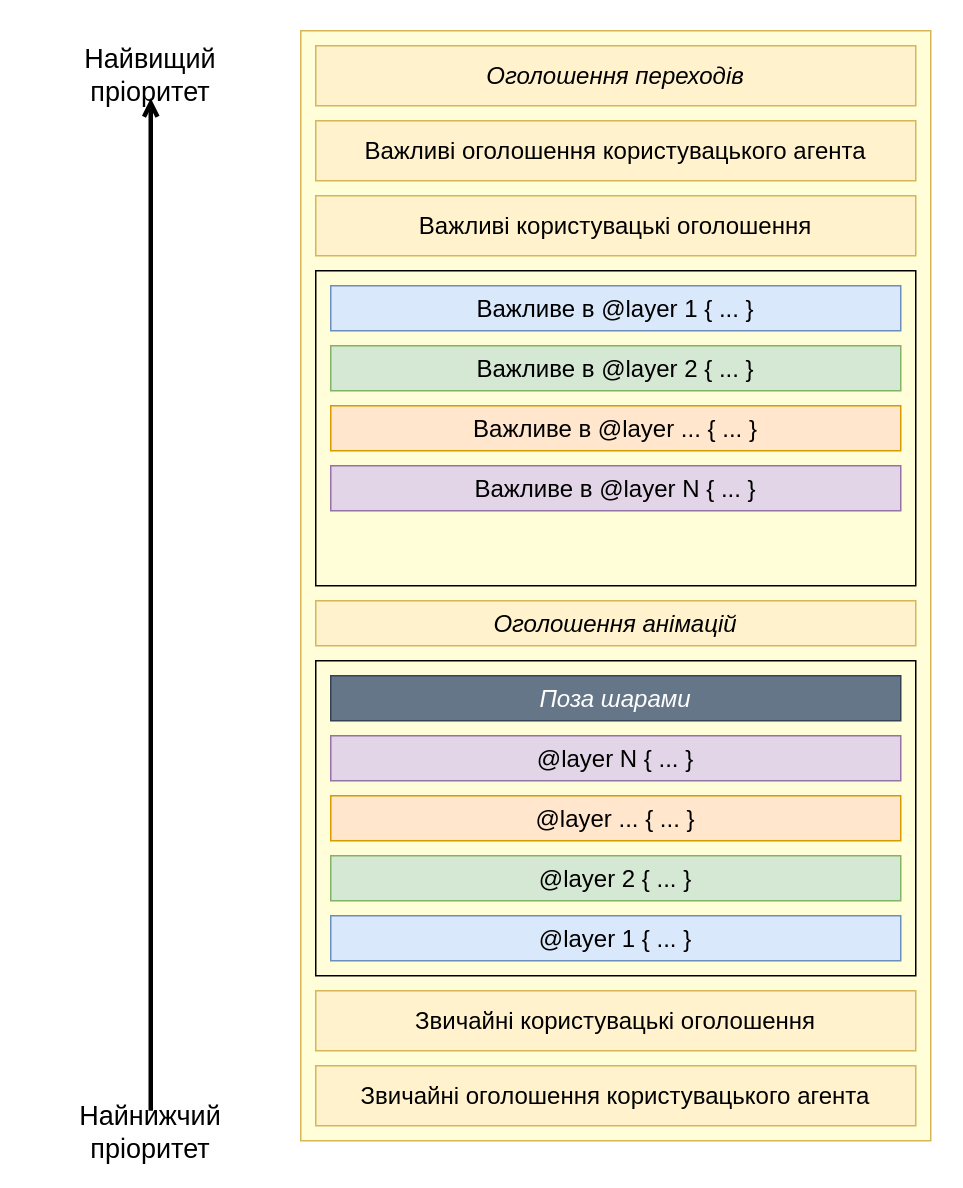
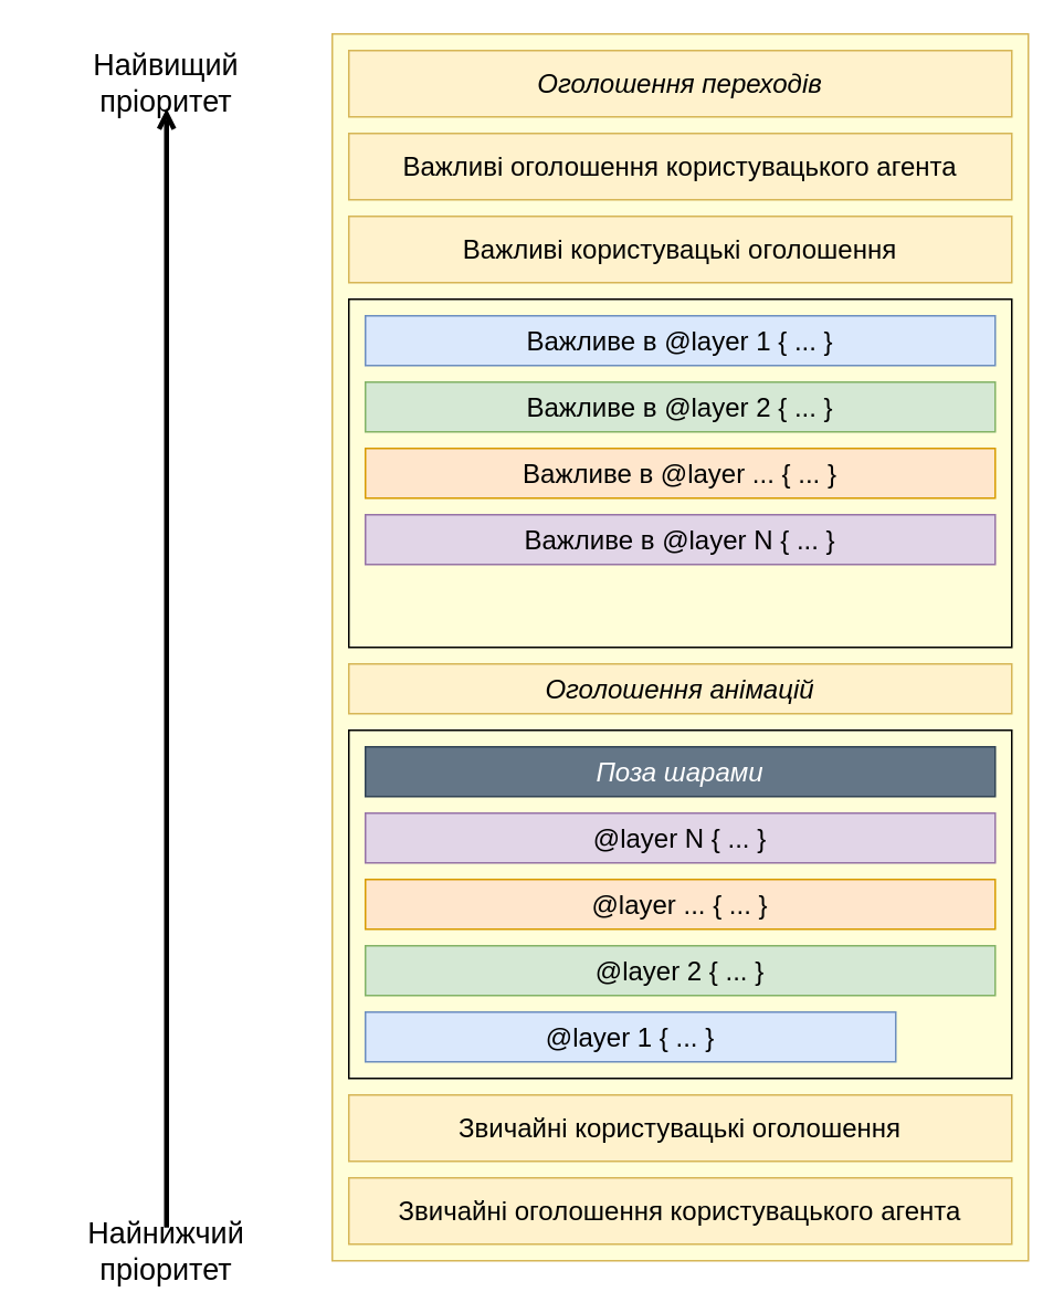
  <mxCell id="0" />
  <mxCell id="1" parent="0" />
  <mxCell id="2" value="" style="whiteSpace=wrap;html=1;fillColor=#FFFED9;strokeColor=#d6b656;" vertex="1" parent="1"><mxGeometry x="200" y="20" width="420" height="740" as="geometry" /></mxCell>
  <mxCell id="3" value="" style="whiteSpace=wrap;html=1;fillColor=none;" vertex="1" parent="1"><mxGeometry x="210" y="180" width="400" height="210" as="geometry" /></mxCell>
  <mxCell id="4" value="&lt;i&gt;&lt;font face=&quot;sans-serif&quot;&gt;Оголошення переходів&lt;/font&gt;&lt;/i&gt;" style="text;html=1;align=center;verticalAlign=middle;whiteSpace=wrap;rounded=1;fontFamily=Monospace;labelBackgroundColor=none;spacing=4;spacingLeft=0;spacingTop=0;fillColor=#fff2cc;strokeColor=#d6b656;arcSize=0;fontSize=16;fontStyle=0;shadow=0;shadowOffsetX=2;shadowOffsetY=2;shadowBlur=1;strokeWidth=1;perimeterSpacing=0;" parent="1" vertex="1"><mxGeometry x="210" y="30" width="400" height="40" as="geometry" /></mxCell>
  <mxCell id="5" value="&lt;font style=&quot;font-size: 18px;&quot;&gt;Найвищий пріоритет&lt;/font&gt;" style="text;html=1;align=center;verticalAlign=middle;whiteSpace=wrap;rounded=0;fontFamily=Helvetica;fontSize=12;fontColor=default;labelBackgroundColor=none;strokeWidth=1;dashed=1;" parent="1" vertex="1"><mxGeometry x="30" y="35" width="140" height="30" as="geometry" /></mxCell>
  <mxCell id="6" style="rounded=0;orthogonalLoop=1;jettySize=auto;html=1;exitX=0.5;exitY=0;exitDx=0;exitDy=0;entryX=0.5;entryY=1;entryDx=0;entryDy=0;strokeWidth=3;endArrow=open;" edge="1" parent="1" source="7" target="5"><mxGeometry relative="1" as="geometry" /></mxCell>
  <mxCell id="7" value="&lt;font style=&quot;font-size: 18px;&quot;&gt;Найнижчий пріоритет&lt;/font&gt;" style="text;html=1;align=center;verticalAlign=middle;whiteSpace=wrap;rounded=0;fontFamily=Helvetica;fontSize=12;fontColor=default;labelBackgroundColor=none;strokeWidth=1;dashed=1;" vertex="1" parent="1"><mxGeometry y="740" width="160" height="30" as="geometry" x="20" /></mxCell>
  <mxCell id="8" value="&lt;font face=&quot;sans-serif&quot;&gt;Важливі оголошення користувацького агента&lt;/font&gt;" style="text;html=1;align=center;verticalAlign=middle;whiteSpace=wrap;rounded=1;fontFamily=Monospace;labelBackgroundColor=none;spacing=4;spacingLeft=0;spacingTop=0;fillColor=#fff2cc;strokeColor=#d6b656;arcSize=0;fontSize=16;fontStyle=0;shadow=0;shadowOffsetX=2;shadowOffsetY=2;shadowBlur=1;strokeWidth=1;perimeterSpacing=0;" vertex="1" parent="1"><mxGeometry x="210" y="80" width="400" height="40" as="geometry" /></mxCell>
  <mxCell id="9" value="&lt;font face=&quot;sans-serif&quot;&gt;Важливі користувацькі оголошення&lt;/font&gt;" style="text;html=1;align=center;verticalAlign=middle;whiteSpace=wrap;rounded=1;fontFamily=Monospace;labelBackgroundColor=none;spacing=4;spacingLeft=0;spacingTop=0;fillColor=#fff2cc;strokeColor=#d6b656;arcSize=0;fontSize=16;fontStyle=0;shadow=0;shadowOffsetX=2;shadowOffsetY=2;shadowBlur=1;strokeWidth=1;perimeterSpacing=0;" vertex="1" parent="1"><mxGeometry x="210" y="130" width="400" height="40" as="geometry" /></mxCell>
  <mxCell id="10" value="&lt;font face=&quot;sans-serif&quot;&gt;Важливе в @layer 1 { ... }&lt;br&gt;&lt;/font&gt;" style="text;html=1;align=center;verticalAlign=middle;whiteSpace=wrap;rounded=1;fontFamily=Monospace;labelBackgroundColor=none;spacing=4;spacingLeft=0;spacingTop=0;fillColor=#dae8fc;strokeColor=#6c8ebf;arcSize=0;fontSize=16;fontStyle=0;shadow=0;shadowOffsetX=2;shadowOffsetY=2;shadowBlur=1;strokeWidth=1;perimeterSpacing=0;" vertex="1" parent="1"><mxGeometry x="220" y="190" width="380" height="30" as="geometry" /></mxCell>
  <mxCell id="11" value="&lt;font face=&quot;sans-serif&quot;&gt;Важливе в @layer 2 { ... }&lt;br&gt;&lt;/font&gt;" style="text;html=1;align=center;verticalAlign=middle;whiteSpace=wrap;rounded=1;fontFamily=Monospace;labelBackgroundColor=none;spacing=4;spacingLeft=0;spacingTop=0;fillColor=#d5e8d4;strokeColor=#82b366;arcSize=0;fontSize=16;fontStyle=0;shadow=0;shadowOffsetX=2;shadowOffsetY=2;shadowBlur=1;strokeWidth=1;perimeterSpacing=0;" vertex="1" parent="1"><mxGeometry x="220" y="230" width="380" height="30" as="geometry" /></mxCell>
  <mxCell id="12" value="&lt;font face=&quot;sans-serif&quot;&gt;Важливе в @layer ... { ... }&lt;br&gt;&lt;/font&gt;" style="text;html=1;align=center;verticalAlign=middle;whiteSpace=wrap;rounded=1;fontFamily=Monospace;labelBackgroundColor=none;spacing=4;spacingLeft=0;spacingTop=0;fillColor=#ffe6cc;strokeColor=#d79b00;arcSize=0;fontSize=16;fontStyle=0;shadow=0;shadowOffsetX=2;shadowOffsetY=2;shadowBlur=1;strokeWidth=1;perimeterSpacing=0;" vertex="1" parent="1"><mxGeometry x="220" y="270" width="380" height="30" as="geometry" /></mxCell>
  <mxCell id="13" value="&lt;font face=&quot;sans-serif&quot;&gt;Важливе в @layer N { ... }&lt;br&gt;&lt;/font&gt;" style="text;html=1;align=center;verticalAlign=middle;whiteSpace=wrap;rounded=1;fontFamily=Monospace;labelBackgroundColor=none;spacing=4;spacingLeft=0;spacingTop=0;fillColor=#e1d5e7;strokeColor=#9673a6;arcSize=0;fontSize=16;fontStyle=0;shadow=0;shadowOffsetX=2;shadowOffsetY=2;shadowBlur=1;strokeWidth=1;perimeterSpacing=0;" vertex="1" parent="1"><mxGeometry x="220" y="310" width="380" height="30" as="geometry" /></mxCell>
  <mxCell id="14" value="&lt;i&gt;&lt;font face=&quot;sans-serif&quot;&gt;Оголошення анімацій&lt;br&gt;&lt;/font&gt;&lt;/i&gt;" style="text;html=1;align=center;verticalAlign=middle;whiteSpace=wrap;rounded=1;fontFamily=Monospace;labelBackgroundColor=none;spacing=4;spacingLeft=0;spacingTop=0;fillColor=#fff2cc;strokeColor=#d6b656;arcSize=0;fontSize=16;fontStyle=0;shadow=0;shadowOffsetX=2;shadowOffsetY=2;shadowBlur=1;strokeWidth=1;perimeterSpacing=0;" vertex="1" parent="1"><mxGeometry x="210" y="400" width="400" height="30" as="geometry" /></mxCell>
  <mxCell id="15" value="" style="whiteSpace=wrap;html=1;fillColor=none;" vertex="1" parent="1"><mxGeometry x="210" y="440" width="400" height="210" as="geometry" /></mxCell>
- <mxCell id="16" value="&lt;font face=&quot;sans-serif&quot;&gt;@layer 1 { ... }&lt;br&gt;&lt;/font&gt;" style="text;html=1;align=center;verticalAlign=middle;whiteSpace=wrap;rounded=1;fontFamily=Monospace;labelBackgroundColor=none;spacing=4;spacingLeft=0;spacingTop=0;fillColor=#dae8fc;strokeColor=#6c8ebf;arcSize=0;fontSize=16;fontStyle=0;shadow=0;shadowOffsetX=2;shadowOffsetY=2;shadowBlur=1;strokeWidth=1;perimeterSpacing=0;" vertex="1" parent="1"><mxGeometry x="220" y="610" width="380" height="30" as="geometry" /></mxCell>
+ <mxCell id="16" value="&lt;font face=&quot;sans-serif&quot;&gt;@layer 1 { ... }&lt;br&gt;&lt;/font&gt;" style="text;html=1;align=center;verticalAlign=middle;whiteSpace=wrap;rounded=1;fontFamily=Monospace;labelBackgroundColor=none;spacing=4;spacingLeft=0;spacingTop=0;fillColor=#dae8fc;strokeColor=#6c8ebf;arcSize=0;fontSize=16;fontStyle=0;shadow=0;shadowOffsetX=2;shadowOffsetY=2;shadowBlur=1;strokeWidth=1;perimeterSpacing=0;" vertex="1" parent="1"><mxGeometry x="220" y="610" width="320" height="30" as="geometry" /></mxCell>
  <mxCell id="17" value="&lt;font face=&quot;sans-serif&quot;&gt;@layer 2 { ... }&lt;br&gt;&lt;/font&gt;" style="text;html=1;align=center;verticalAlign=middle;whiteSpace=wrap;rounded=1;fontFamily=Monospace;labelBackgroundColor=none;spacing=4;spacingLeft=0;spacingTop=0;fillColor=#d5e8d4;strokeColor=#82b366;arcSize=0;fontSize=16;fontStyle=0;shadow=0;shadowOffsetX=2;shadowOffsetY=2;shadowBlur=1;strokeWidth=1;perimeterSpacing=0;" vertex="1" parent="1"><mxGeometry x="220" y="570" width="380" height="30" as="geometry" /></mxCell>
  <mxCell id="18" value="&lt;font face=&quot;sans-serif&quot;&gt;@layer ... { ... }&lt;br&gt;&lt;/font&gt;" style="text;html=1;align=center;verticalAlign=middle;whiteSpace=wrap;rounded=1;fontFamily=Monospace;labelBackgroundColor=none;spacing=4;spacingLeft=0;spacingTop=0;fillColor=#ffe6cc;strokeColor=#d79b00;arcSize=0;fontSize=16;fontStyle=0;shadow=0;shadowOffsetX=2;shadowOffsetY=2;shadowBlur=1;strokeWidth=1;perimeterSpacing=0;" vertex="1" parent="1"><mxGeometry x="220" y="530" width="380" height="30" as="geometry" /></mxCell>
  <mxCell id="19" value="&lt;font face=&quot;sans-serif&quot;&gt;@layer N { ... }&lt;br&gt;&lt;/font&gt;" style="text;html=1;align=center;verticalAlign=middle;whiteSpace=wrap;rounded=1;fontFamily=Monospace;labelBackgroundColor=none;spacing=4;spacingLeft=0;spacingTop=0;fillColor=#e1d5e7;strokeColor=#9673a6;arcSize=0;fontSize=16;fontStyle=0;shadow=0;shadowOffsetX=2;shadowOffsetY=2;shadowBlur=1;strokeWidth=1;perimeterSpacing=0;" vertex="1" parent="1"><mxGeometry x="220" y="490" width="380" height="30" as="geometry" /></mxCell>
  <mxCell id="20" value="&lt;i&gt;&lt;font face=&quot;sans-serif&quot;&gt;Поза шарами&lt;br&gt;&lt;/font&gt;&lt;/i&gt;" style="text;html=1;align=center;verticalAlign=middle;whiteSpace=wrap;rounded=1;fontFamily=Monospace;labelBackgroundColor=none;spacing=4;spacingLeft=0;spacingTop=0;fillColor=#647687;strokeColor=#314354;arcSize=0;fontSize=16;fontStyle=0;shadow=0;shadowOffsetX=2;shadowOffsetY=2;shadowBlur=1;strokeWidth=1;perimeterSpacing=0;fontColor=#ffffff;" vertex="1" parent="1"><mxGeometry x="220" y="450" width="380" height="30" as="geometry" /></mxCell>
  <mxCell id="21" value="&lt;font face=&quot;sans-serif&quot;&gt;Звичайні користувацькі оголошення&lt;br&gt;&lt;/font&gt;" style="text;html=1;align=center;verticalAlign=middle;whiteSpace=wrap;rounded=1;fontFamily=Monospace;labelBackgroundColor=none;spacing=4;spacingLeft=0;spacingTop=0;fillColor=#fff2cc;strokeColor=#d6b656;arcSize=0;fontSize=16;fontStyle=0;shadow=0;shadowOffsetX=2;shadowOffsetY=2;shadowBlur=1;strokeWidth=1;perimeterSpacing=0;" vertex="1" parent="1"><mxGeometry x="210" y="660" width="400" height="40" as="geometry" /></mxCell>
  <mxCell id="22" value="&lt;font face=&quot;sans-serif&quot;&gt;Звичайні оголошення користувацького агента&lt;/font&gt;" style="text;html=1;align=center;verticalAlign=middle;whiteSpace=wrap;rounded=1;fontFamily=Monospace;labelBackgroundColor=none;spacing=4;spacingLeft=0;spacingTop=0;fillColor=#fff2cc;strokeColor=#d6b656;arcSize=0;fontSize=16;fontStyle=0;shadow=0;shadowOffsetX=2;shadowOffsetY=2;shadowBlur=1;strokeWidth=1;perimeterSpacing=0;" vertex="1" parent="1"><mxGeometry x="210" y="710" width="400" height="40" as="geometry" /></mxCell>
